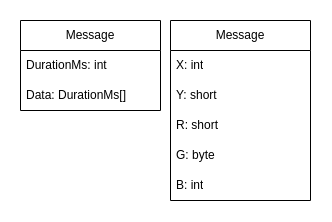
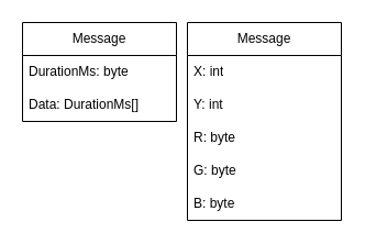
  <mxCell id="0" />
  <mxCell id="1" parent="0" />
  <mxCell id="2" value="Message" style="swimlane;fontStyle=0;childLayout=stackLayout;horizontal=1;startSize=30;horizontalStack=0;resizeParent=1;resizeParentMax=0;resizeLast=0;collapsible=1;marginBottom=0;whiteSpace=wrap;html=1;" vertex="1" parent="1"><mxGeometry x="20" y="20" width="140" height="90" as="geometry" /></mxCell>
- <mxCell id="3" value="DurationMs: int" style="text;strokeColor=none;fillColor=none;align=left;verticalAlign=middle;spacingLeft=4;spacingRight=4;overflow=hidden;points=[[0,0.5],[1,0.5]];portConstraint=eastwest;rotatable=0;whiteSpace=wrap;html=1;" vertex="1" parent="2"><mxGeometry y="30" width="140" height="30" as="geometry" /></mxCell>
+ <mxCell id="3" value="DurationMs: byte" style="text;strokeColor=none;fillColor=none;align=left;verticalAlign=middle;spacingLeft=4;spacingRight=4;overflow=hidden;points=[[0,0.5],[1,0.5]];portConstraint=eastwest;rotatable=0;whiteSpace=wrap;html=1;" vertex="1" parent="2"><mxGeometry y="30" width="140" height="30" as="geometry" /></mxCell>
  <mxCell id="4" value="Data: DurationMs[]" style="text;strokeColor=none;fillColor=none;align=left;verticalAlign=middle;spacingLeft=4;spacingRight=4;overflow=hidden;points=[[0,0.5],[1,0.5]];portConstraint=eastwest;rotatable=0;whiteSpace=wrap;html=1;" vertex="1" parent="2"><mxGeometry y="60" width="140" height="30" as="geometry" /></mxCell>
  <mxCell id="5" value="Message" style="swimlane;fontStyle=0;childLayout=stackLayout;horizontal=1;startSize=30;horizontalStack=0;resizeParent=1;resizeParentMax=0;resizeLast=0;collapsible=1;marginBottom=0;whiteSpace=wrap;html=1;" vertex="1" parent="1"><mxGeometry x="170" y="20" width="140" height="180" as="geometry" /></mxCell>
  <mxCell id="6" value="X: int" style="text;strokeColor=none;fillColor=none;align=left;verticalAlign=middle;spacingLeft=4;spacingRight=4;overflow=hidden;points=[[0,0.5],[1,0.5]];portConstraint=eastwest;rotatable=0;whiteSpace=wrap;html=1;" vertex="1" parent="5"><mxGeometry y="30" width="140" height="30" as="geometry" /></mxCell>
- <mxCell id="7" value="Y: short" style="text;strokeColor=none;fillColor=none;align=left;verticalAlign=middle;spacingLeft=4;spacingRight=4;overflow=hidden;points=[[0,0.5],[1,0.5]];portConstraint=eastwest;rotatable=0;whiteSpace=wrap;html=1;" vertex="1" parent="5"><mxGeometry y="60" width="140" height="30" as="geometry" /></mxCell>
- <mxCell id="8" value="R: short" style="text;strokeColor=none;fillColor=none;align=left;verticalAlign=middle;spacingLeft=4;spacingRight=4;overflow=hidden;points=[[0,0.5],[1,0.5]];portConstraint=eastwest;rotatable=0;whiteSpace=wrap;html=1;" vertex="1" parent="5"><mxGeometry y="90" width="140" height="30" as="geometry" /></mxCell>
+ <mxCell id="7" value="Y: int" style="text;strokeColor=none;fillColor=none;align=left;verticalAlign=middle;spacingLeft=4;spacingRight=4;overflow=hidden;points=[[0,0.5],[1,0.5]];portConstraint=eastwest;rotatable=0;whiteSpace=wrap;html=1;" vertex="1" parent="5"><mxGeometry y="60" width="140" height="30" as="geometry" /></mxCell>
+ <mxCell id="8" value="R: byte" style="text;strokeColor=none;fillColor=none;align=left;verticalAlign=middle;spacingLeft=4;spacingRight=4;overflow=hidden;points=[[0,0.5],[1,0.5]];portConstraint=eastwest;rotatable=0;whiteSpace=wrap;html=1;" vertex="1" parent="5"><mxGeometry y="90" width="140" height="30" as="geometry" /></mxCell>
  <mxCell id="9" value="G: byte" style="text;strokeColor=none;fillColor=none;align=left;verticalAlign=middle;spacingLeft=4;spacingRight=4;overflow=hidden;points=[[0,0.5],[1,0.5]];portConstraint=eastwest;rotatable=0;whiteSpace=wrap;html=1;" vertex="1" parent="5"><mxGeometry y="120" width="140" height="30" as="geometry" /></mxCell>
- <mxCell id="10" value="B: int" style="text;strokeColor=none;fillColor=none;align=left;verticalAlign=middle;spacingLeft=4;spacingRight=4;overflow=hidden;points=[[0,0.5],[1,0.5]];portConstraint=eastwest;rotatable=0;whiteSpace=wrap;html=1;" vertex="1" parent="5"><mxGeometry y="150" width="140" height="30" as="geometry" /></mxCell>
+ <mxCell id="10" value="B: byte" style="text;strokeColor=none;fillColor=none;align=left;verticalAlign=middle;spacingLeft=4;spacingRight=4;overflow=hidden;points=[[0,0.5],[1,0.5]];portConstraint=eastwest;rotatable=0;whiteSpace=wrap;html=1;" vertex="1" parent="5"><mxGeometry y="150" width="140" height="30" as="geometry" /></mxCell>
